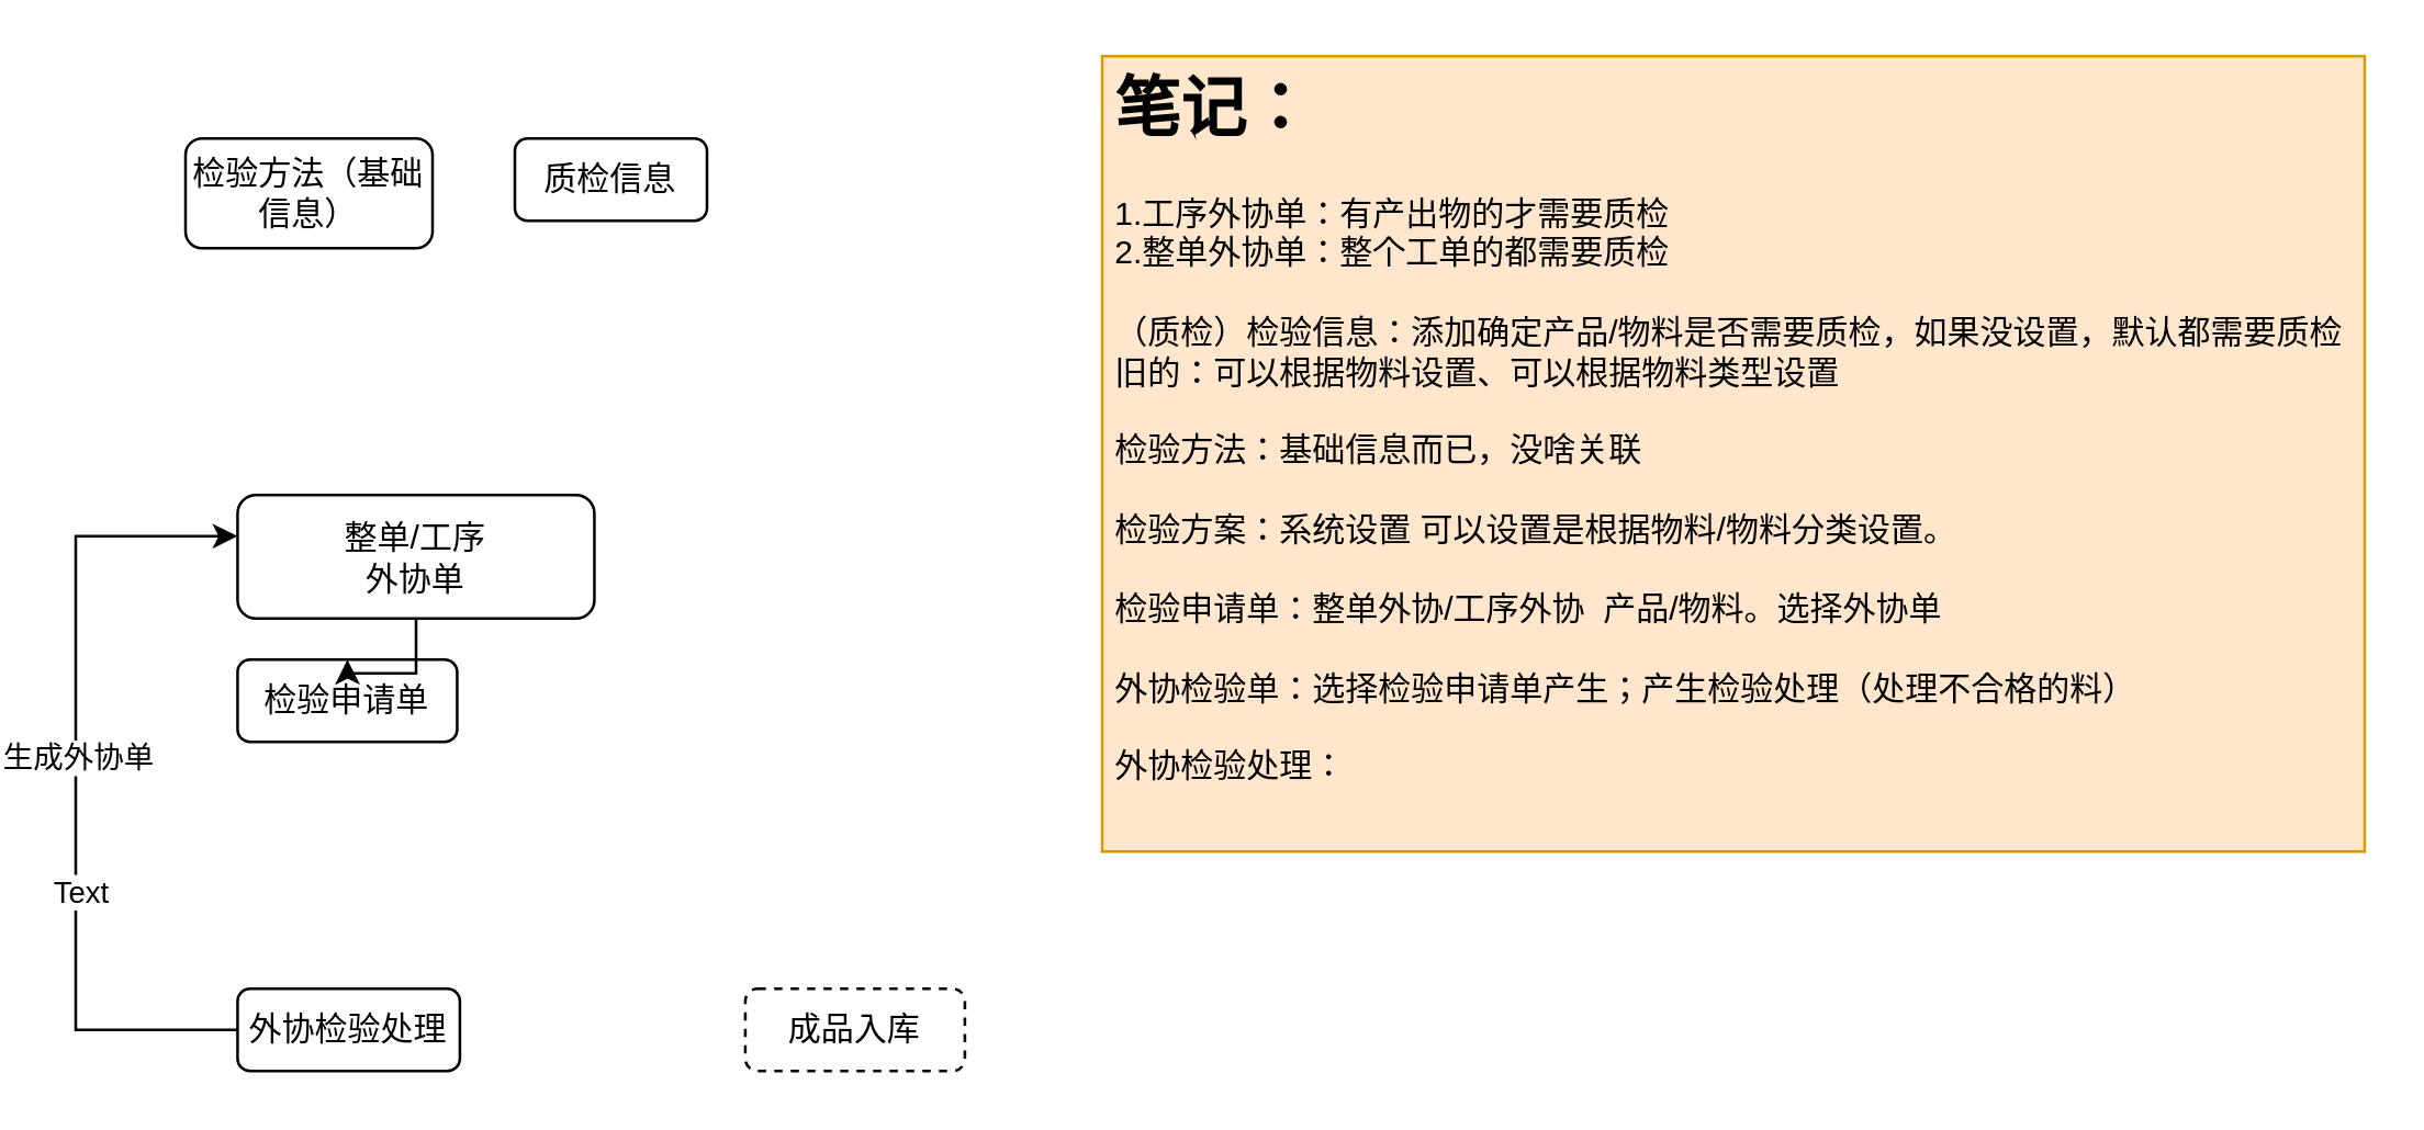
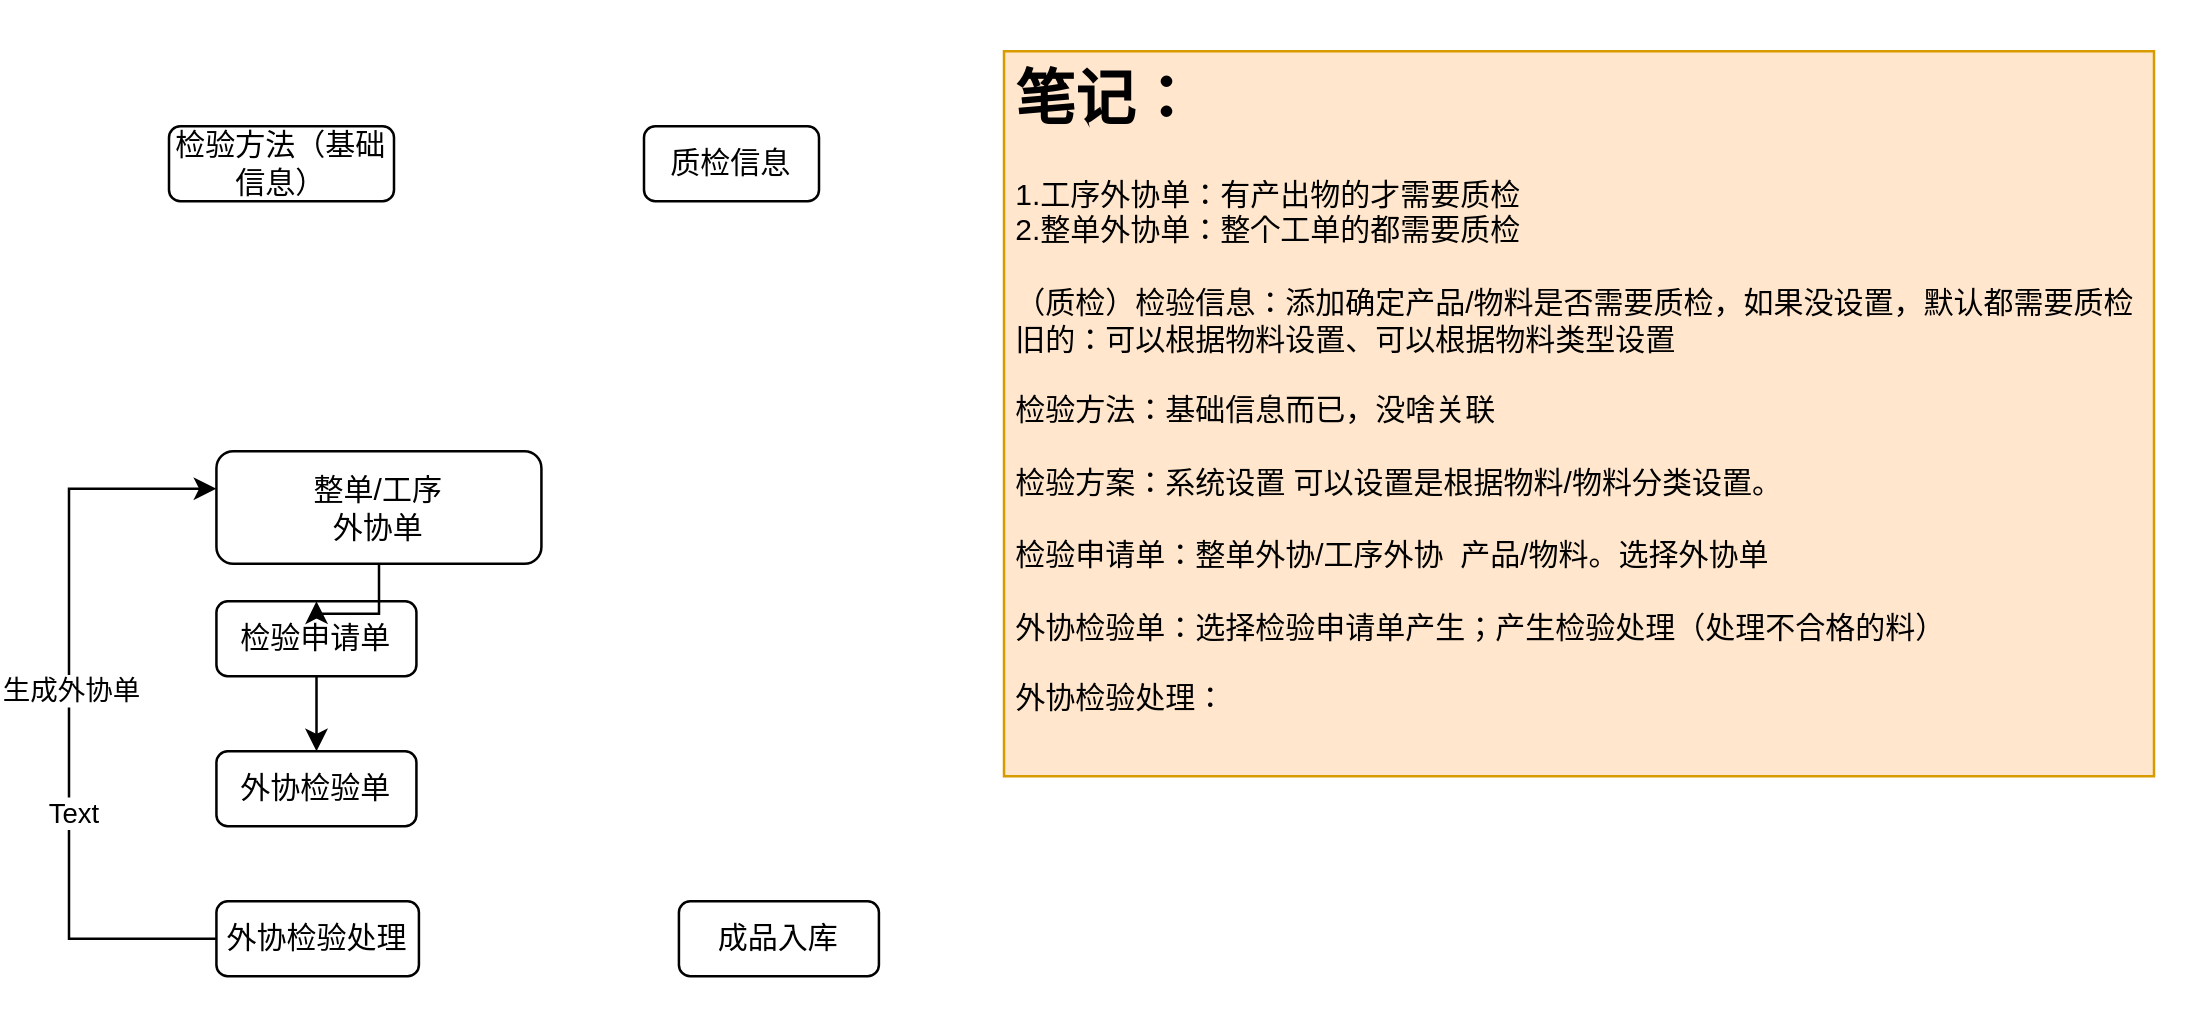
  <mxCell id="0" />
  <mxCell id="1" parent="0" />
+ <mxCell id="2" style="edgeStyle=orthogonalEdgeStyle;rounded=0;orthogonalLoop=1;jettySize=auto;html=1;" edge="1" parent="1" source="3" target="6"><mxGeometry relative="1" as="geometry" /></mxCell>
  <mxCell id="3" value="检验申请单" style="rounded=1;whiteSpace=wrap;html=1;fontSize=12;glass=0;strokeWidth=1;shadow=0;" vertex="1" parent="1"><mxGeometry x="79.97" y="240" width="80" height="30" as="geometry" /></mxCell>
  <mxCell id="4" style="edgeStyle=orthogonalEdgeStyle;rounded=0;orthogonalLoop=1;jettySize=auto;html=1;entryX=0.5;entryY=0;entryDx=0;entryDy=0;" edge="1" parent="1" source="5" target="3"><mxGeometry relative="1" as="geometry" /></mxCell>
  <mxCell id="5" value="整单/工序&lt;br&gt;外协单" style="rounded=1;whiteSpace=wrap;html=1;fontSize=12;glass=0;strokeWidth=1;shadow=0;" vertex="1" parent="1"><mxGeometry x="79.97" y="180" width="130" height="45" as="geometry" /></mxCell>
+ <mxCell id="6" value="外协检验单" style="rounded=1;whiteSpace=wrap;html=1;fontSize=12;glass=0;strokeWidth=1;shadow=0;" vertex="1" parent="1"><mxGeometry x="79.97" y="300" width="80" height="30" as="geometry" /></mxCell>
  <mxCell id="7" style="edgeStyle=orthogonalEdgeStyle;rounded=0;orthogonalLoop=1;jettySize=auto;html=1;exitX=0;exitY=0.5;exitDx=0;exitDy=0;" edge="1" parent="1" source="10" target="5"><mxGeometry relative="1" as="geometry"><mxPoint x="59.974" y="375" as="sourcePoint" /><mxPoint x="19.97" y="190" as="targetPoint" /><Array as="points"><mxPoint x="20.97" y="375" /><mxPoint x="20.97" y="195" /></Array></mxGeometry></mxCell>
  <mxCell id="8" value="生成外协单" style="edgeLabel;html=1;align=center;verticalAlign=middle;resizable=0;points=[];" vertex="1" connectable="0" parent="7"><mxGeometry x="0.063" relative="1" as="geometry"><mxPoint as="offset" /></mxGeometry></mxCell>
  <mxCell id="9" value="Text" style="edgeLabel;html=1;align=center;verticalAlign=middle;resizable=0;points=[];" vertex="1" connectable="0" parent="7"><mxGeometry x="-0.268" y="-1" relative="1" as="geometry"><mxPoint as="offset" /></mxGeometry></mxCell>
  <mxCell id="10" value="外协检验处理" style="rounded=1;whiteSpace=wrap;html=1;fontSize=12;glass=0;strokeWidth=1;shadow=0;" vertex="1" parent="1"><mxGeometry x="79.97" y="360" width="81" height="30" as="geometry" /></mxCell>
  <mxCell id="11" value="&lt;h1&gt;笔记：&lt;/h1&gt;&lt;div&gt;1.工序外协单：有产出物的才需要质检&lt;br&gt;&lt;/div&gt;&lt;div&gt;2.整单外协单：整个工单的都需要质检&lt;/div&gt;&lt;div&gt;&lt;br&gt;&lt;/div&gt;&lt;div&gt;（质检）检验信息：添加确定产品/物料是否需要质检，如果没设置，默认都需要质检&lt;/div&gt;&lt;div&gt;旧的：可以根据物料设置、可以根据物料类型设置&lt;/div&gt;&lt;div&gt;&lt;br&gt;&lt;/div&gt;&lt;div&gt;检验方法：基础信息而已，没啥关联&lt;/div&gt;&lt;div&gt;&lt;br&gt;&lt;/div&gt;&lt;div&gt;检验方案：系统设置 可以设置是根据物料/物料分类设置。&lt;/div&gt;&lt;div&gt;&lt;br&gt;&lt;/div&gt;&lt;div&gt;检验申请单：整单外协/工序外协&amp;nbsp; 产品/物料。选择外协单&lt;/div&gt;&lt;div&gt;&lt;br&gt;&lt;/div&gt;&lt;div&gt;外协检验单：选择检验申请单产生；产生检验处理（处理不合格的料）&lt;/div&gt;&lt;div&gt;&lt;br&gt;&lt;/div&gt;&lt;div&gt;外协检验处理：&amp;nbsp;&lt;/div&gt;&lt;div&gt;&lt;br&gt;&lt;/div&gt;&lt;div&gt;&lt;br&gt;&lt;/div&gt;&lt;div&gt;&lt;br&gt;&lt;/div&gt;&lt;div&gt;&lt;br&gt;&lt;/div&gt;&lt;div&gt;&lt;br&gt;&lt;/div&gt;&lt;div&gt;&lt;br&gt;&lt;/div&gt;&lt;div&gt;&lt;br&gt;&lt;/div&gt;&lt;div&gt;&lt;br&gt;&lt;/div&gt;&lt;div&gt;&lt;br&gt;&lt;/div&gt;" style="text;html=1;strokeColor=#d79b00;fillColor=#ffe6cc;spacing=5;spacingTop=-20;whiteSpace=wrap;overflow=hidden;rounded=0;" vertex="1" parent="1"><mxGeometry x="395" width="460" height="290" as="geometry" y="20" /></mxCell>
- <mxCell id="12" value="质检信息" style="rounded=1;whiteSpace=wrap;html=1;fontSize=12;glass=0;strokeWidth=1;shadow=0;" vertex="1" parent="1"><mxGeometry x="181" y="50" width="70" height="30" as="geometry" /></mxCell>
- <mxCell id="13" value="检验方法（基础信息）" style="rounded=1;whiteSpace=wrap;html=1;fontSize=12;glass=0;strokeWidth=1;shadow=0;" vertex="1" parent="1"><mxGeometry x="61" y="50" width="90" height="40" as="geometry" /></mxCell>
- <mxCell id="14" value="成品入库" style="rounded=1;whiteSpace=wrap;html=1;fontSize=12;glass=0;strokeWidth=1;shadow=0;dashed=1;" vertex="1" parent="1"><mxGeometry x="264.97" y="360" width="80" height="30" as="geometry" /></mxCell>
+ <mxCell id="12" value="质检信息" style="rounded=1;whiteSpace=wrap;html=1;fontSize=12;glass=0;strokeWidth=1;shadow=0;" vertex="1" parent="1"><mxGeometry x="251" y="50" width="70" height="30" as="geometry" /></mxCell>
+ <mxCell id="13" value="检验方法（基础信息）" style="rounded=1;whiteSpace=wrap;html=1;fontSize=12;glass=0;strokeWidth=1;shadow=0;" vertex="1" parent="1"><mxGeometry x="61" y="50" width="90" height="30" as="geometry" /></mxCell>
+ <mxCell id="14" value="成品入库" style="rounded=1;whiteSpace=wrap;html=1;fontSize=12;glass=0;strokeWidth=1;shadow=0;" vertex="1" parent="1"><mxGeometry x="264.97" y="360" width="80" height="30" as="geometry" /></mxCell>
